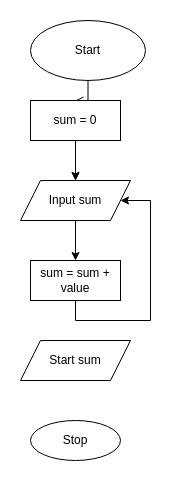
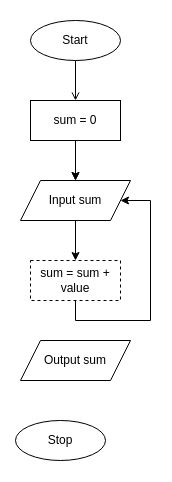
  <mxCell id="0" />
  <mxCell id="1" parent="0" />
  <mxCell id="2" style="edgeStyle=orthogonalEdgeStyle;rounded=0;orthogonalLoop=1;jettySize=auto;html=1;entryX=0.5;entryY=0;entryDx=0;entryDy=0;endArrow=open;" edge="1" parent="1" source="3" target="8"><mxGeometry relative="1" as="geometry" /></mxCell>
- <mxCell id="3" value="Start" style="ellipse;whiteSpace=wrap;html=1;" vertex="1" parent="1"><mxGeometry x="30" y="20" width="115" height="60" as="geometry" /></mxCell>
+ <mxCell id="3" value="Start" style="ellipse;whiteSpace=wrap;html=1;" vertex="1" parent="1"><mxGeometry x="30" width="90" height="40" as="geometry" y="20" /></mxCell>
  <mxCell id="4" style="edgeStyle=orthogonalEdgeStyle;rounded=0;orthogonalLoop=1;jettySize=auto;html=1;entryX=0.5;entryY=0;entryDx=0;entryDy=0;" edge="1" parent="1" source="5" target="10"><mxGeometry relative="1" as="geometry" /></mxCell>
  <mxCell id="5" value="Input sum" style="shape=parallelogram;perimeter=parallelogramPerimeter;whiteSpace=wrap;html=1;fixedSize=1;" vertex="1" parent="1"><mxGeometry x="20" y="180" width="110" height="40" as="geometry" /></mxCell>
  <mxCell id="6" style="edgeStyle=orthogonalEdgeStyle;rounded=0;orthogonalLoop=1;jettySize=auto;html=1;entryX=0.5;entryY=0;entryDx=0;entryDy=0;" edge="1" parent="1" source="8" target="5"><mxGeometry relative="1" as="geometry" /></mxCell>
  <mxCell id="7" style="edgeStyle=orthogonalEdgeStyle;rounded=0;orthogonalLoop=1;jettySize=auto;html=1;entryX=0.5;entryY=0;entryDx=0;entryDy=0;" edge="1" parent="1" source="8" target="5"><mxGeometry relative="1" as="geometry" /></mxCell>
  <mxCell id="8" value="sum = 0" style="rounded=0;whiteSpace=wrap;html=1;" vertex="1" parent="1"><mxGeometry x="30" y="100" width="90" height="40" as="geometry" /></mxCell>
  <mxCell id="9" style="edgeStyle=orthogonalEdgeStyle;rounded=0;orthogonalLoop=1;jettySize=auto;html=1;entryX=1;entryY=0.5;entryDx=0;entryDy=0;" edge="1" parent="1" source="10" target="5"><mxGeometry relative="1" as="geometry"><Array as="points"><mxPoint x="75" y="320" /><mxPoint x="150" y="320" /><mxPoint x="150" y="200" /></Array></mxGeometry></mxCell>
- <mxCell id="10" value="sum = sum + value" style="rounded=0;whiteSpace=wrap;html=1;" vertex="1" parent="1"><mxGeometry x="30" y="260" width="90" height="40" as="geometry" /></mxCell>
- <mxCell id="11" value="Start sum" style="shape=parallelogram;perimeter=parallelogramPerimeter;whiteSpace=wrap;html=1;fixedSize=1;" vertex="1" parent="1"><mxGeometry x="20" y="340" width="110" height="40" as="geometry" /></mxCell>
- <mxCell id="12" value="Stop" style="ellipse;whiteSpace=wrap;html=1;" vertex="1" parent="1"><mxGeometry x="30" y="420" width="90" height="40" as="geometry" /></mxCell>
+ <mxCell id="10" value="sum = sum + value" style="rounded=0;whiteSpace=wrap;html=1;dashed=1;" vertex="1" parent="1"><mxGeometry x="30" y="260" width="90" height="40" as="geometry" /></mxCell>
+ <mxCell id="11" value="Output sum" style="shape=parallelogram;perimeter=parallelogramPerimeter;whiteSpace=wrap;html=1;fixedSize=1;" vertex="1" parent="1"><mxGeometry x="20" y="340" width="110" height="40" as="geometry" /></mxCell>
+ <mxCell id="12" value="Stop" style="ellipse;whiteSpace=wrap;html=1;" vertex="1" parent="1"><mxGeometry x="15" y="420" width="90" height="40" as="geometry" /></mxCell>
